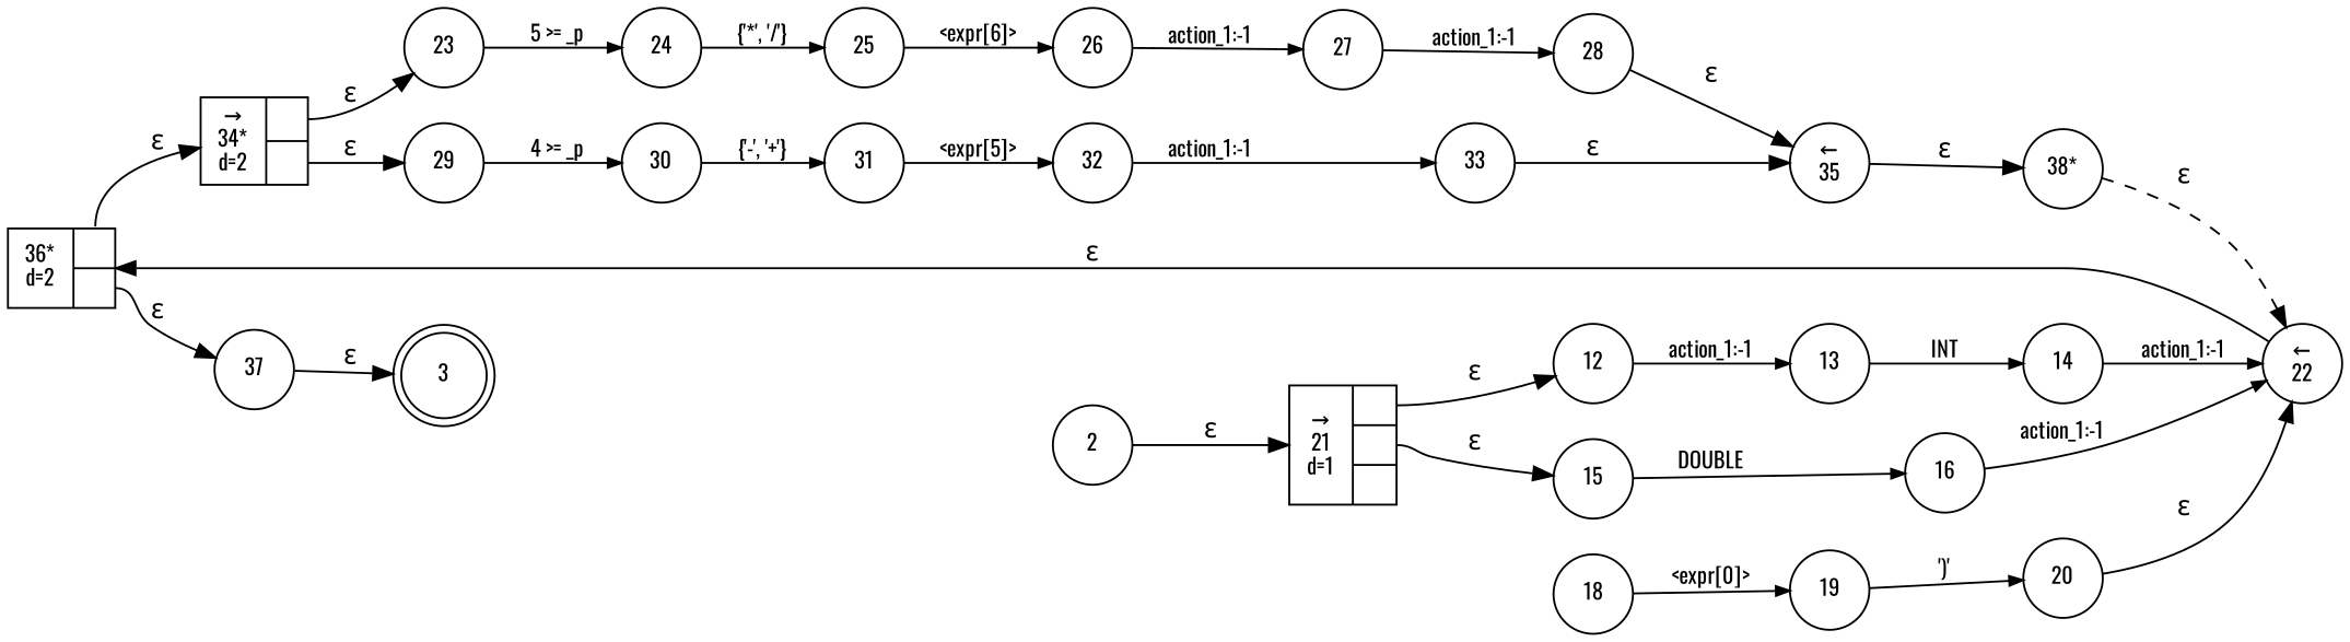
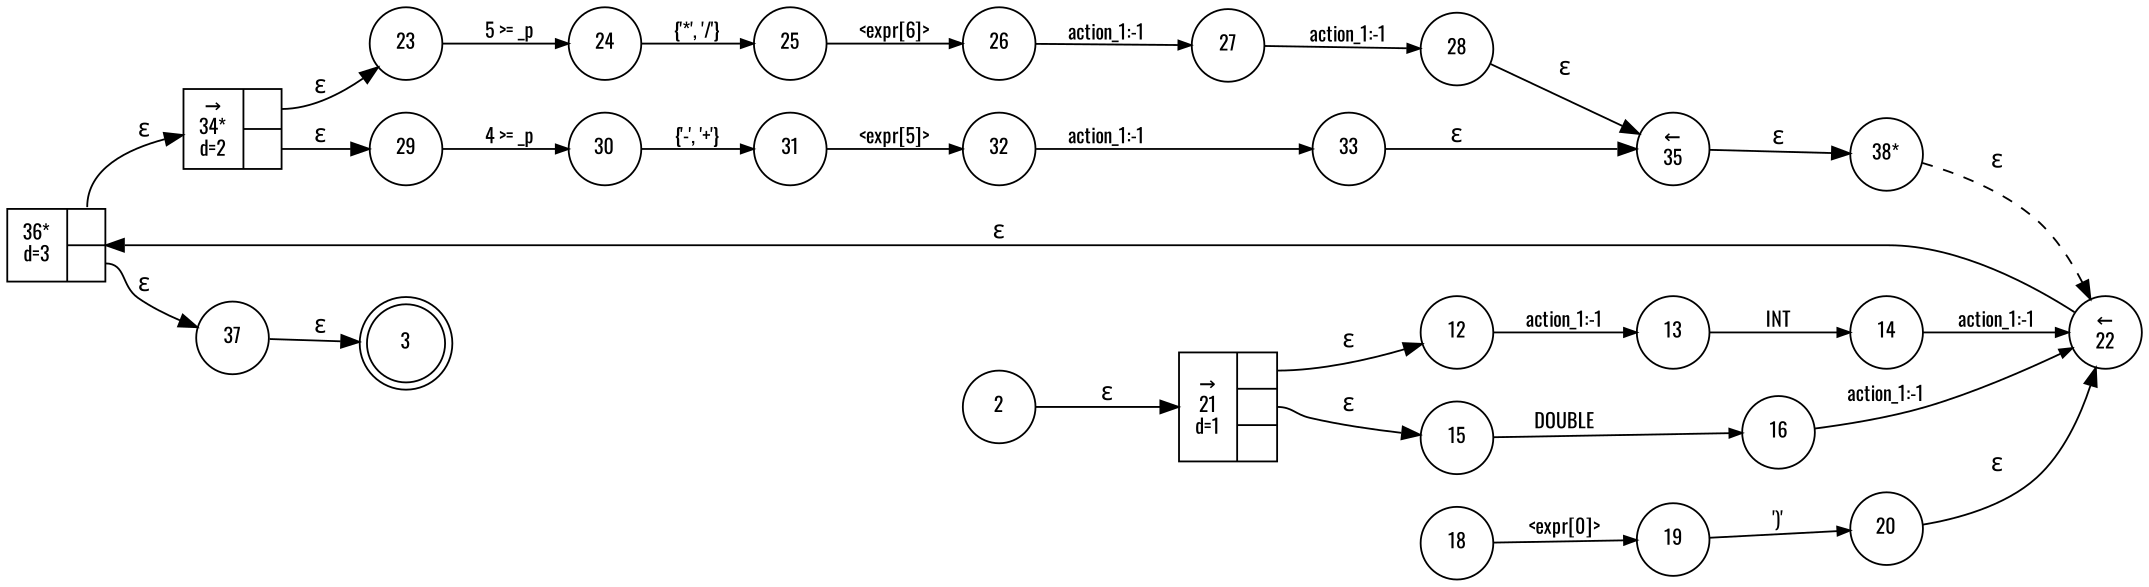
  digraph {
    fontname=Oswald
    rankdir=LR
    node [fixedsize=true fontname=Oswald fontsize=11 shape=circle peripheries=1]
    edge [fontname=Oswald arrowhead=normal arrowsize=.7 fontsize=11]
    n1 [label=3 shape=doublecircle width=.6 peripheries=""]
    n2 [label=2 width=.55]
    n3 [fixedsize=false label="{&rarr;\n21\nd=1|{<p0>|<p1>|<p2>}}" shape=record]
    n4 [label=12 width=.55]
    n5 [label=15 width=.55]
    n6 [label=13 width=.55]
    n7 [label=14 width=.55]
    n8 [label="&larr;\n22" width=.55]
-   n9 [fixedsize=false label="{36*\nd=2|{<p0>|<p1>}}" shape=record]
+   n9 [fixedsize=false label="{36*\nd=3|{<p0>|<p1>}}" shape=record]
    n10 [label=16 width=.55]
    n11 [label=18 width=.55]
    n12 [label=19 width=.55]
    n13 [label=20 width=.55]
    n14 [fixedsize=false label="{&rarr;\n34*\nd=2|{<p0>|<p1>}}" shape=record]
    n15 [label=37 width=.55]
    n16 [label=23 width=.55]
    n17 [label=24 width=.55]
    n18 [label=25 width=.55]
    n19 [label=26 width=.55]
    n20 [label=27 width=.55]
    n21 [label=28 width=.55]
    n22 [label="&larr;\n35" width=.55]
    n23 [label="38*" width=.55]
    n24 [label=29 width=.55]
    n25 [label=30 width=.55]
    n26 [label=31 width=.55]
    n27 [label=32 width=.55]
    n28 [label=33 width=.55]
    n2 -> n3 [label="&epsilon;" arrowhead="" arrowsize="" fontsize=""]
    n3 -> n4 [label="&epsilon;" tailport=p0 arrowhead="" arrowsize="" fontsize=""]
    n3 -> n5 [label="&epsilon;" tailport=p1 arrowhead="" arrowsize="" fontsize=""]
    n4 -> n6 [label="action_1:-1"]
    n5 -> n10 [label=DOUBLE]
    n6 -> n7 [label=INT]
    n7 -> n8 [label="action_1:-1"]
    n8 -> n9 [label="&epsilon;" arrowhead="" arrowsize="" fontsize=""]
    n9 -> n14 [label="&epsilon;" tailport=p0 arrowhead="" arrowsize="" fontsize=""]
    n9 -> n15 [label="&epsilon;" tailport=p1 arrowhead="" arrowsize="" fontsize=""]
    n10 -> n8 [label="action_1:-1"]
    n11 -> n12 [label="<expr[0]>"]
    n12 -> n13 [label="')'"]
    n13 -> n8 [label="&epsilon;" arrowhead="" arrowsize="" fontsize=""]
    n14 -> n16 [label="&epsilon;" tailport=p0 arrowhead="" arrowsize="" fontsize=""]
    n14 -> n24 [label="&epsilon;" tailport=p1 arrowhead="" arrowsize="" fontsize=""]
    n15 -> n1 [label="&epsilon;" arrowhead="" arrowsize="" fontsize=""]
    n16 -> n17 [label="5 >= _p"]
    n17 -> n18 [label="{'*', '/'}"]
    n18 -> n19 [label="<expr[6]>"]
    n19 -> n20 [label="action_1:-1"]
    n20 -> n21 [label="action_1:-1"]
    n21 -> n22 [label="&epsilon;" arrowhead="" arrowsize="" fontsize=""]
    n22 -> n23 [label="&epsilon;" arrowhead="" arrowsize="" fontsize=""]
    n23 -> n8 [label="&epsilon;" style=dashed arrowhead="" arrowsize="" fontsize=""]
    n24 -> n25 [label="4 >= _p"]
    n25 -> n26 [label="{'-', '+'}"]
    n26 -> n27 [label="<expr[5]>"]
    n27 -> n28 [label="action_1:-1"]
    n28 -> n22 [label="&epsilon;" arrowhead="" arrowsize="" fontsize=""]
  }
